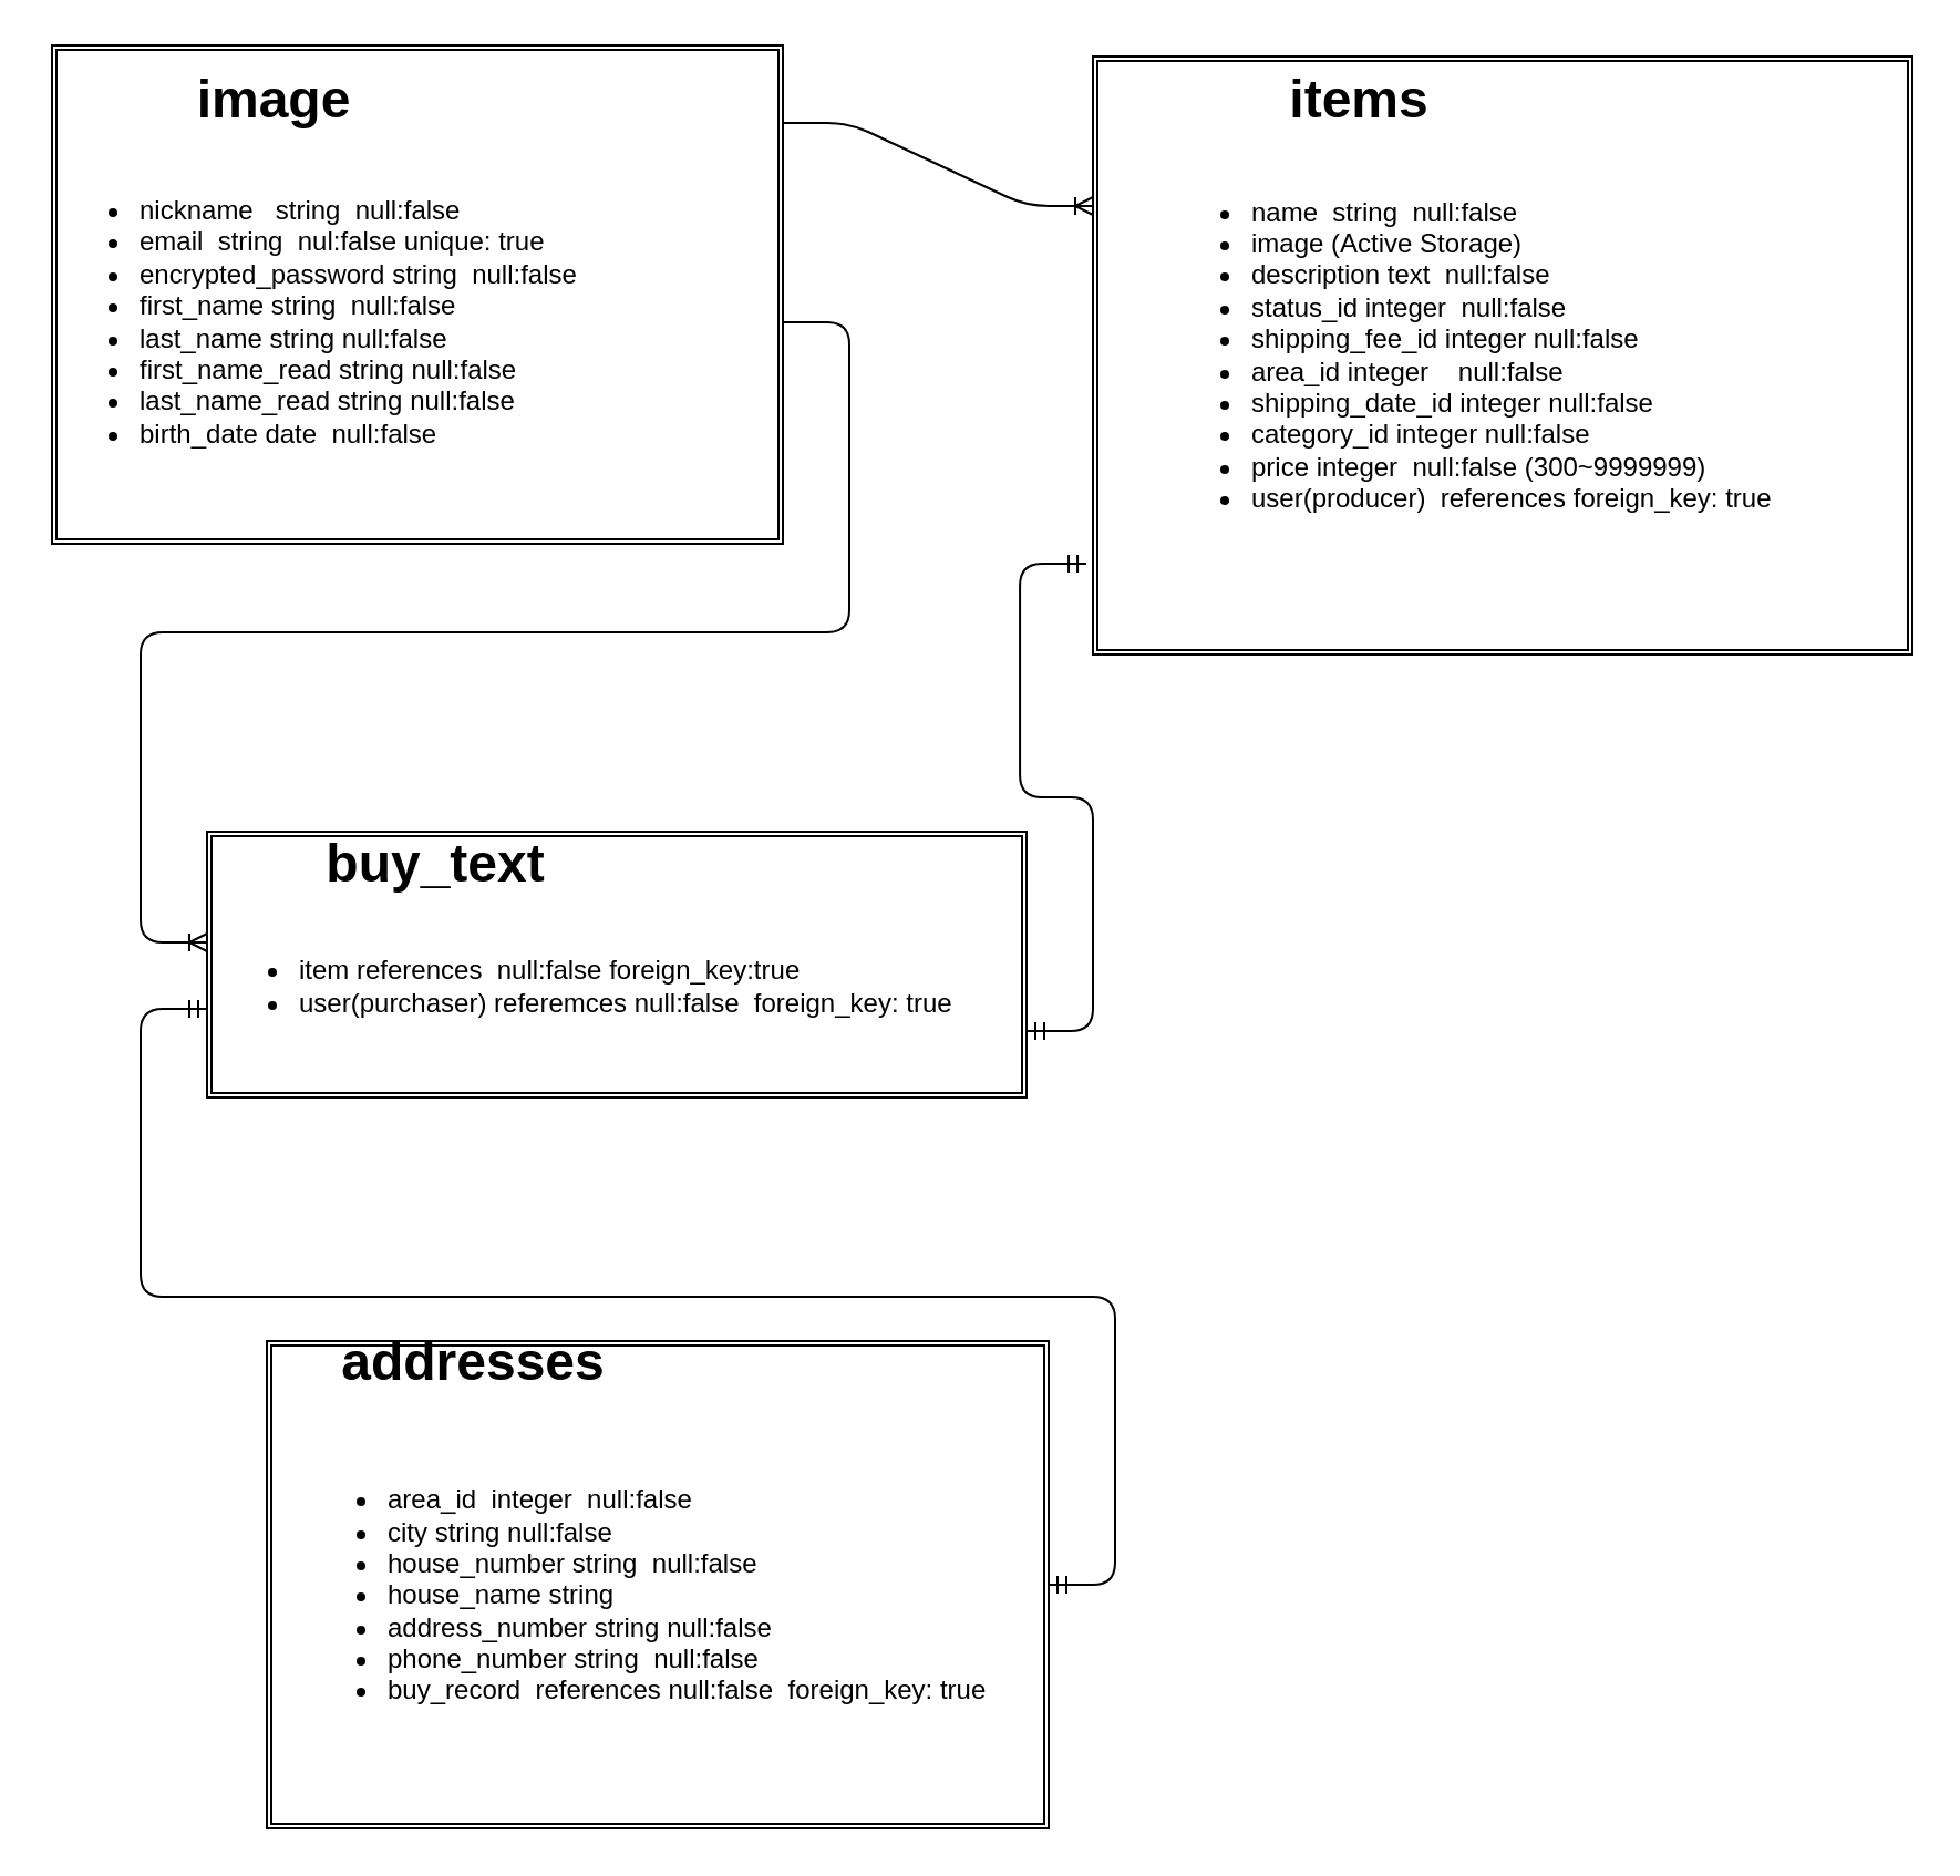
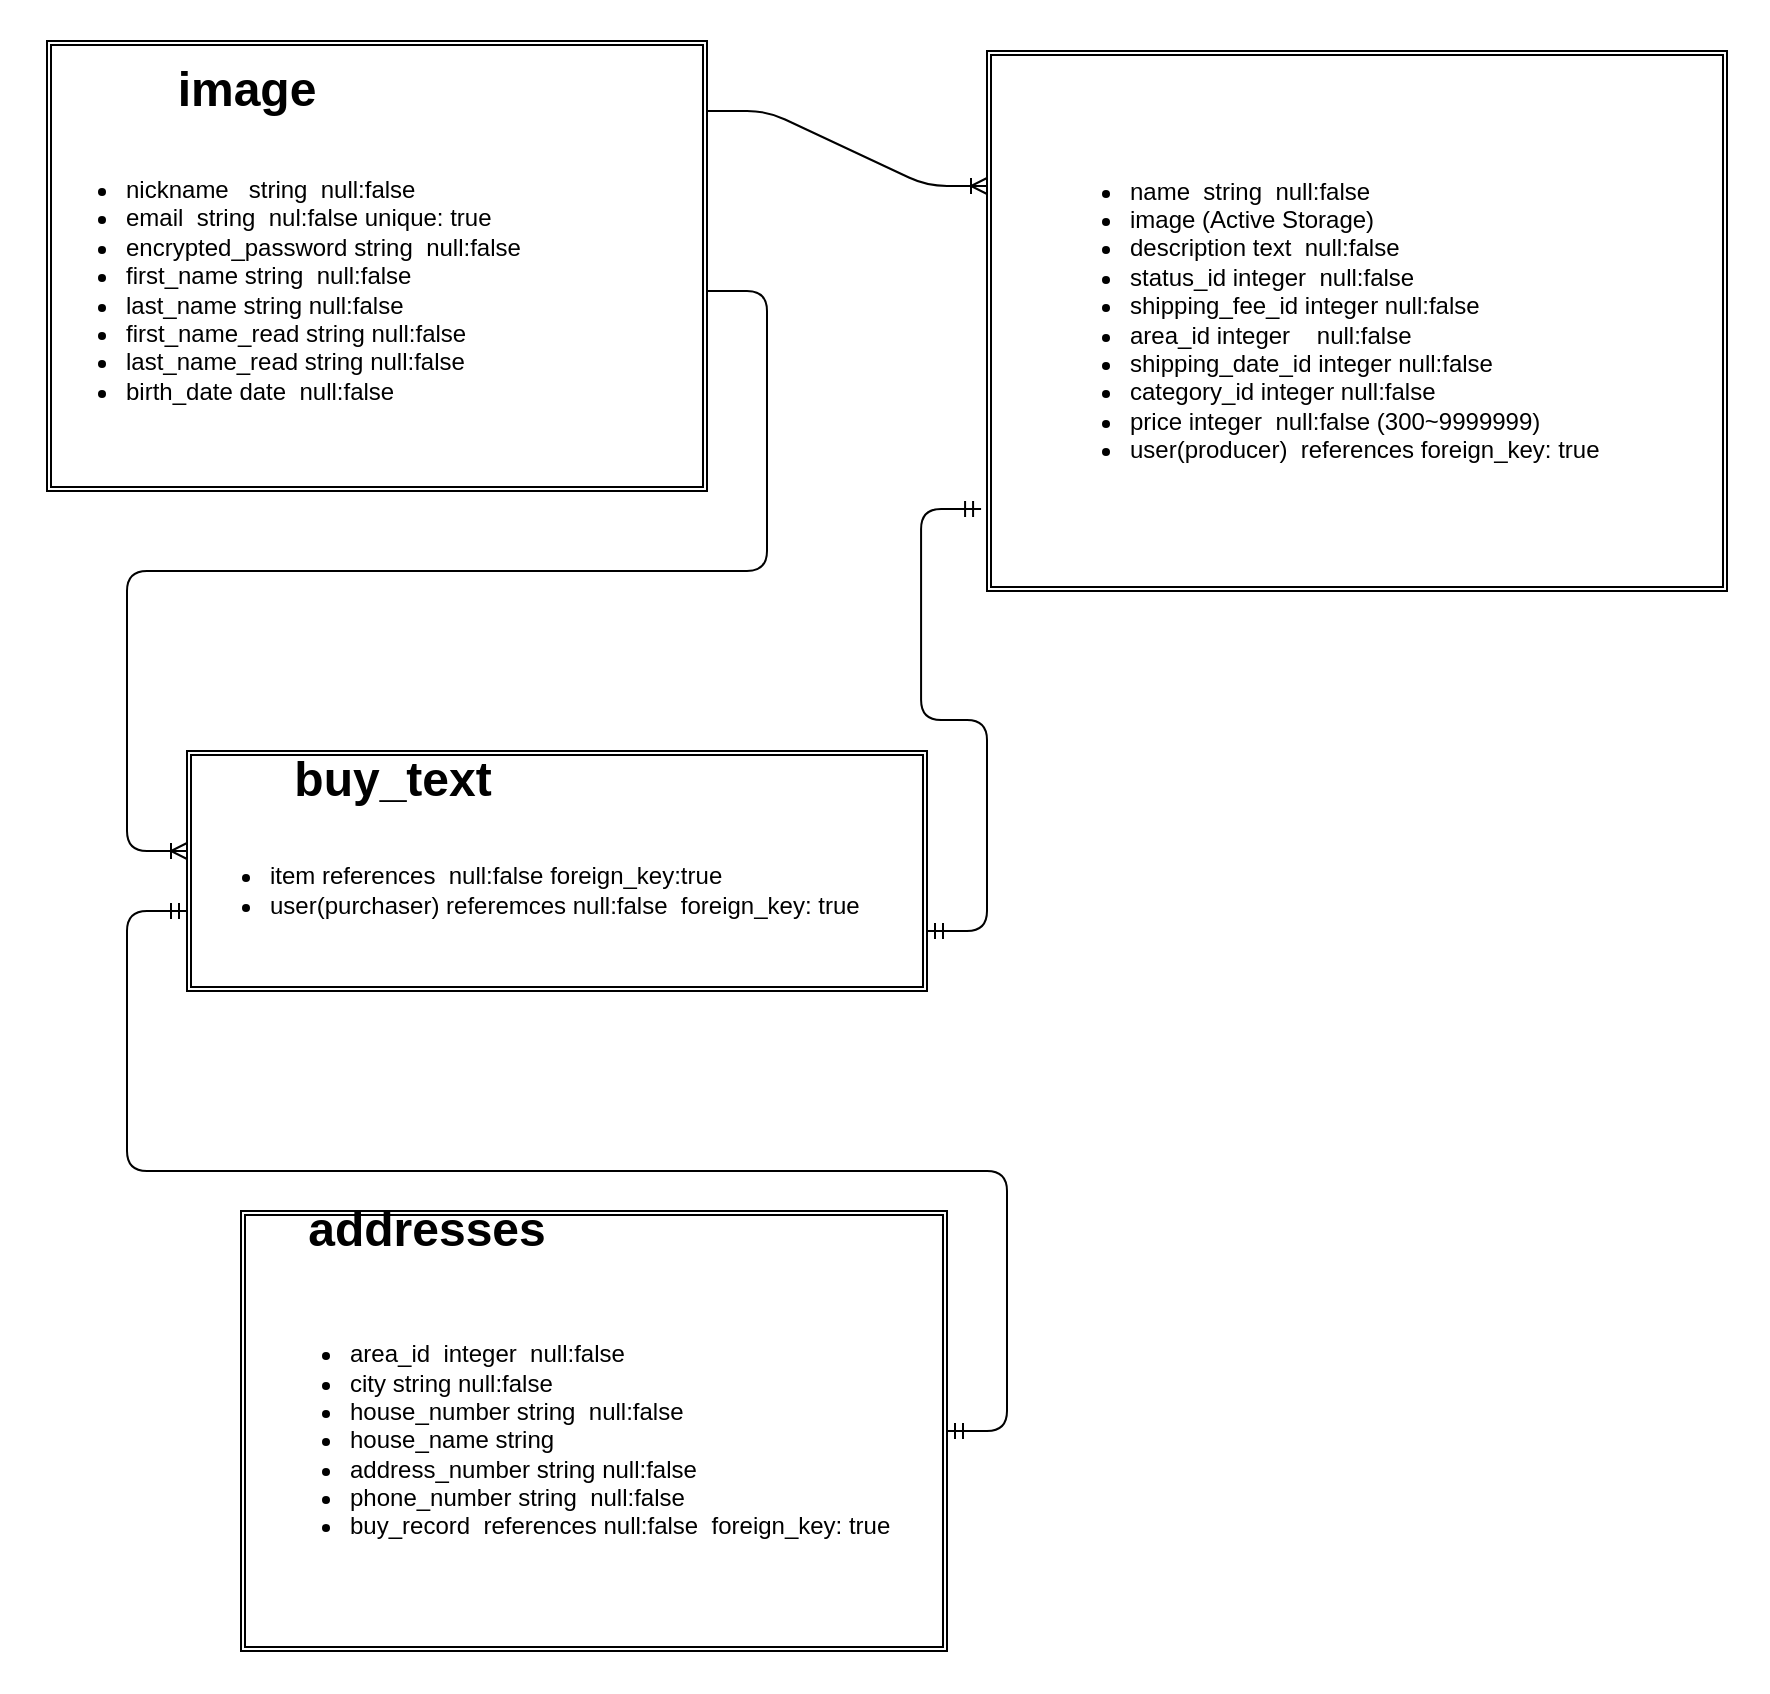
  <mxCell id="0" />
  <mxCell id="1" parent="0" />
  <mxCell id="2" value="" style="shape=ext;double=1;rounded=0;whiteSpace=wrap;html=1;" vertex="1" parent="1"><mxGeometry y="20" width="330" height="225" as="geometry" x="23" /></mxCell>
  <mxCell id="3" value="image" style="text;strokeColor=none;fillColor=none;html=1;fontSize=24;fontStyle=1;verticalAlign=middle;align=center;" vertex="1" parent="1"><mxGeometry x="73" y="25" width="100" height="40" as="geometry" /></mxCell>
  <mxCell id="4" value="&lt;ul&gt;&lt;li&gt;nickname&amp;nbsp; &amp;nbsp;string&amp;nbsp; null:false&lt;/li&gt;&lt;li&gt;email&amp;nbsp; string&amp;nbsp; nul:false unique: true&lt;/li&gt;&lt;li&gt;encrypted_password string&amp;nbsp; null:false&lt;/li&gt;&lt;li&gt;first_name string&amp;nbsp; null:false&lt;/li&gt;&lt;li&gt;last_name string null:false&lt;/li&gt;&lt;li&gt;first_name_read string null:false&lt;/li&gt;&lt;li&gt;last_name_read string null:false&lt;/li&gt;&lt;li&gt;birth_date date&amp;nbsp; null:false&lt;/li&gt;&lt;/ul&gt;" style="text;strokeColor=none;fillColor=none;html=1;whiteSpace=wrap;verticalAlign=middle;overflow=hidden;" vertex="1" parent="1"><mxGeometry x="20.5" y="55" width="332.5" height="180" as="geometry" /></mxCell>
  <mxCell id="5" value="" style="shape=ext;double=1;rounded=0;whiteSpace=wrap;html=1;" vertex="1" parent="1"><mxGeometry x="493" y="25" width="370" height="270" as="geometry" /></mxCell>
- <mxCell id="6" value="items" style="text;strokeColor=none;fillColor=none;html=1;fontSize=24;fontStyle=1;verticalAlign=middle;align=center;" vertex="1" parent="1"><mxGeometry x="563" y="35" width="100" height="20" as="geometry" /></mxCell>
  <mxCell id="7" value="&lt;ul&gt;&lt;li&gt;name&amp;nbsp; string&amp;nbsp; null:false&lt;/li&gt;&lt;li&gt;image (Active Storage)&lt;/li&gt;&lt;li&gt;description text&amp;nbsp; null:false&lt;br&gt;&lt;/li&gt;&lt;li&gt;status_id integer&amp;nbsp; null:false&lt;/li&gt;&lt;li&gt;shipping_fee_id integer null:false&lt;br&gt;&lt;/li&gt;&lt;li&gt;area_id integer&amp;nbsp; &amp;nbsp; null:false&lt;/li&gt;&lt;li&gt;shipping_date_id integer null:false&lt;br&gt;&lt;/li&gt;&lt;li&gt;category_id integer null:false&lt;/li&gt;&lt;li&gt;price integer&amp;nbsp; null:false (300~9999999)&lt;/li&gt;&lt;li&gt;user(producer)&amp;nbsp; references foreign_key: true&lt;/li&gt;&lt;/ul&gt;" style="text;strokeColor=none;fillColor=none;html=1;whiteSpace=wrap;verticalAlign=middle;overflow=hidden;" vertex="1" parent="1"><mxGeometry x="523" y="55" width="300" height="210" as="geometry" /></mxCell>
  <mxCell id="8" value="" style="shape=ext;double=1;rounded=0;whiteSpace=wrap;html=1;" vertex="1" parent="1"><mxGeometry x="93" y="375" width="370" height="120" as="geometry" /></mxCell>
  <mxCell id="9" value="buy_text" style="text;strokeColor=none;fillColor=none;html=1;fontSize=24;fontStyle=1;verticalAlign=middle;align=center;" vertex="1" parent="1"><mxGeometry x="128" y="375" width="135" height="30" as="geometry" /></mxCell>
  <mxCell id="10" value="&lt;ul&gt;&lt;li&gt;item references&amp;nbsp; null:false foreign_key:true&lt;/li&gt;&lt;li&gt;user(purchaser) referemces null:false&amp;nbsp; foreign_key: true&lt;/li&gt;&lt;/ul&gt;" style="text;strokeColor=none;fillColor=none;html=1;whiteSpace=wrap;verticalAlign=middle;overflow=hidden;" vertex="1" parent="1"><mxGeometry x="93" y="405" width="350" height="80" as="geometry" /></mxCell>
  <mxCell id="11" value="" style="shape=ext;double=1;rounded=0;whiteSpace=wrap;html=1;" vertex="1" parent="1"><mxGeometry x="120" y="605" width="353" height="220" as="geometry" /></mxCell>
  <mxCell id="12" value="addresses" style="text;strokeColor=none;fillColor=none;html=1;fontSize=24;fontStyle=1;verticalAlign=middle;align=center;" vertex="1" parent="1"><mxGeometry x="163" y="595" width="100" height="40" as="geometry" /></mxCell>
  <mxCell id="13" value="&lt;ul&gt;&lt;li&gt;area_id&amp;nbsp; integer&amp;nbsp; null:false&lt;br&gt;&lt;/li&gt;&lt;li&gt;city string null:false&lt;/li&gt;&lt;li&gt;house_number string&amp;nbsp; null:false&lt;/li&gt;&lt;li&gt;house_name string&lt;/li&gt;&lt;li&gt;address_number string null:false&lt;/li&gt;&lt;li&gt;phone_number string&amp;nbsp; null:false&lt;/li&gt;&lt;li&gt;buy_record&amp;nbsp; references null:false&amp;nbsp; foreign_key: true&lt;/li&gt;&lt;/ul&gt;" style="text;strokeColor=none;fillColor=none;html=1;whiteSpace=wrap;verticalAlign=middle;overflow=hidden;" vertex="1" parent="1"><mxGeometry x="133" y="635" width="320" height="170" as="geometry" /></mxCell>
  <mxCell id="14" value="" style="edgeStyle=entityRelationEdgeStyle;fontSize=12;html=1;endArrow=ERmandOne;startArrow=ERmandOne;exitX=1;exitY=0.75;exitDx=0;exitDy=0;entryX=-0.008;entryY=0.848;entryDx=0;entryDy=0;entryPerimeter=0;" edge="1" parent="1" source="8" target="5"><mxGeometry width="100" height="100" relative="1" as="geometry"><mxPoint x="453" y="465" as="sourcePoint" /><mxPoint x="553" y="365" as="targetPoint" /></mxGeometry></mxCell>
  <mxCell id="15" value="" style="edgeStyle=entityRelationEdgeStyle;fontSize=12;html=1;endArrow=ERoneToMany;" edge="1" parent="1" source="4"><mxGeometry width="100" height="100" relative="1" as="geometry"><mxPoint x="-7" y="525" as="sourcePoint" /><mxPoint x="93" y="425" as="targetPoint" /></mxGeometry></mxCell>
  <mxCell id="16" value="" style="edgeStyle=entityRelationEdgeStyle;fontSize=12;html=1;endArrow=ERoneToMany;entryX=0;entryY=0.25;entryDx=0;entryDy=0;" edge="1" parent="1" target="5"><mxGeometry width="100" height="100" relative="1" as="geometry"><mxPoint x="353" y="55" as="sourcePoint" /><mxPoint x="433" y="-45" as="targetPoint" /></mxGeometry></mxCell>
  <mxCell id="17" value="" style="edgeStyle=entityRelationEdgeStyle;fontSize=12;html=1;endArrow=ERmandOne;startArrow=ERmandOne;" edge="1" parent="1" source="11"><mxGeometry width="100" height="100" relative="1" as="geometry"><mxPoint x="3" y="555" as="sourcePoint" /><mxPoint x="93" y="455" as="targetPoint" /></mxGeometry></mxCell>
